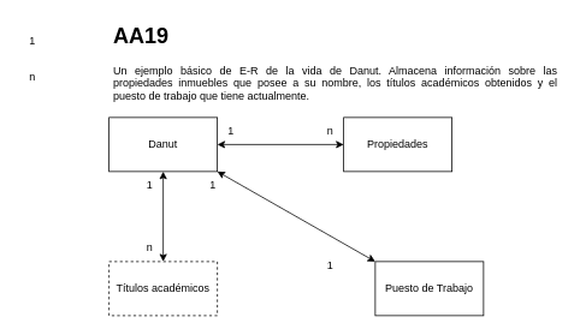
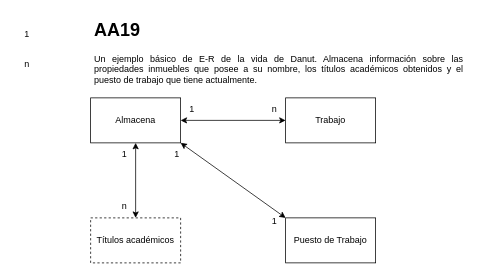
  <mxCell id="0" />
  <mxCell id="1" parent="0" />
- <mxCell id="2" value="Danut" style="rounded=0;whiteSpace=wrap;html=1;" vertex="1" parent="1"><mxGeometry x="120" y="130" width="120" height="60" as="geometry" /></mxCell>
- <mxCell id="3" value="Propiedades" style="rounded=0;whiteSpace=wrap;html=1;" vertex="1" parent="1"><mxGeometry x="380" y="130" width="120" height="60" as="geometry" /></mxCell>
- <mxCell id="4" value="Puesto de Trabajo" style="rounded=0;whiteSpace=wrap;html=1;" vertex="1" parent="1"><mxGeometry x="415" y="290" width="120" height="60" as="geometry" /></mxCell>
+ <mxCell id="2" value="Almacena" style="rounded=0;whiteSpace=wrap;html=1;" vertex="1" parent="1"><mxGeometry x="120" y="130" width="120" height="60" as="geometry" /></mxCell>
+ <mxCell id="3" value="Trabajo" style="rounded=0;whiteSpace=wrap;html=1;" vertex="1" parent="1"><mxGeometry x="380" y="130" width="120" height="60" as="geometry" /></mxCell>
+ <mxCell id="4" value="Puesto de Trabajo" style="rounded=0;whiteSpace=wrap;html=1;" vertex="1" parent="1"><mxGeometry x="380" y="290" width="120" height="60" as="geometry" /></mxCell>
  <mxCell id="5" value="Títulos académicos" style="rounded=0;whiteSpace=wrap;html=1;dashed=1;" vertex="1" parent="1"><mxGeometry x="120" y="290" width="120" height="60" as="geometry" /></mxCell>
  <mxCell id="6" value="" style="endArrow=classic;startArrow=classic;html=1;rounded=0;entryX=0;entryY=0.5;entryDx=0;entryDy=0;" edge="1" parent="1" source="2" target="3"><mxGeometry width="50" height="50" relative="1" as="geometry"><mxPoint x="400" y="290" as="sourcePoint" /><mxPoint x="450" y="240" as="targetPoint" /></mxGeometry></mxCell>
  <mxCell id="7" value="1" style="text;html=1;resizable=0;autosize=1;align=center;verticalAlign=middle;points=[];fillColor=none;strokeColor=none;rounded=0;" vertex="1" parent="1"><mxGeometry x="20" y="30" width="30" height="30" as="geometry" /></mxCell>
  <mxCell id="8" value="n" style="text;html=1;resizable=0;autosize=1;align=center;verticalAlign=middle;points=[];fillColor=none;strokeColor=none;rounded=0;" vertex="1" parent="1"><mxGeometry x="20" y="70" width="30" height="30" as="geometry" /></mxCell>
  <mxCell id="9" value="1" style="text;html=1;resizable=0;autosize=1;align=center;verticalAlign=middle;points=[];fillColor=none;strokeColor=none;rounded=0;" vertex="1" parent="1"><mxGeometry x="240" y="130" width="30" height="30" as="geometry" /></mxCell>
  <mxCell id="10" value="n" style="text;html=1;resizable=0;autosize=1;align=center;verticalAlign=middle;points=[];fillColor=none;strokeColor=none;rounded=0;" vertex="1" parent="1"><mxGeometry x="350" y="130" width="30" height="30" as="geometry" /></mxCell>
  <mxCell id="11" value="" style="endArrow=classic;startArrow=classic;html=1;rounded=0;entryX=1;entryY=1;entryDx=0;entryDy=0;exitX=0;exitY=0;exitDx=0;exitDy=0;" edge="1" parent="1" source="4" target="2"><mxGeometry width="50" height="50" relative="1" as="geometry"><mxPoint x="400" y="290" as="sourcePoint" /><mxPoint x="450" y="240" as="targetPoint" /></mxGeometry></mxCell>
  <mxCell id="12" value="1" style="text;html=1;resizable=0;autosize=1;align=center;verticalAlign=middle;points=[];fillColor=none;strokeColor=none;rounded=0;" vertex="1" parent="1"><mxGeometry x="220" y="190" width="30" height="30" as="geometry" /></mxCell>
  <mxCell id="13" value="1" style="text;html=1;resizable=0;autosize=1;align=center;verticalAlign=middle;points=[];fillColor=none;strokeColor=none;rounded=0;" vertex="1" parent="1"><mxGeometry x="350" y="280" width="30" height="30" as="geometry" /></mxCell>
  <mxCell id="14" value="" style="endArrow=classic;startArrow=classic;html=1;rounded=0;entryX=0.5;entryY=1;entryDx=0;entryDy=0;exitX=0.5;exitY=0;exitDx=0;exitDy=0;" edge="1" parent="1" source="5" target="2"><mxGeometry width="50" height="50" relative="1" as="geometry"><mxPoint x="400" y="290" as="sourcePoint" /><mxPoint x="450" y="240" as="targetPoint" /></mxGeometry></mxCell>
  <mxCell id="15" value="1" style="text;html=1;resizable=0;autosize=1;align=center;verticalAlign=middle;points=[];fillColor=none;strokeColor=none;rounded=0;" vertex="1" parent="1"><mxGeometry x="150" y="190" width="30" height="30" as="geometry" /></mxCell>
  <mxCell id="16" value="n" style="text;html=1;resizable=0;autosize=1;align=center;verticalAlign=middle;points=[];fillColor=none;strokeColor=none;rounded=0;" vertex="1" parent="1"><mxGeometry x="150" y="260" width="30" height="30" as="geometry" /></mxCell>
  <mxCell id="17" value="&lt;h1&gt;AA19&lt;/h1&gt;&lt;p align=&quot;justify&quot;&gt;Un ejemplo básico de E-R de la vida de Danut. Almacena información sobre las propiedades inmuebles que posee a su nombre, los títulos académicos obtenidos y el puesto de trabajo que tiene actualmente.&lt;br&gt;&lt;/p&gt;" style="text;html=1;strokeColor=none;fillColor=none;spacing=5;spacingTop=-20;whiteSpace=wrap;overflow=hidden;rounded=0;" vertex="1" parent="1"><mxGeometry x="120" y="20" width="500" height="150" as="geometry" /></mxCell>
